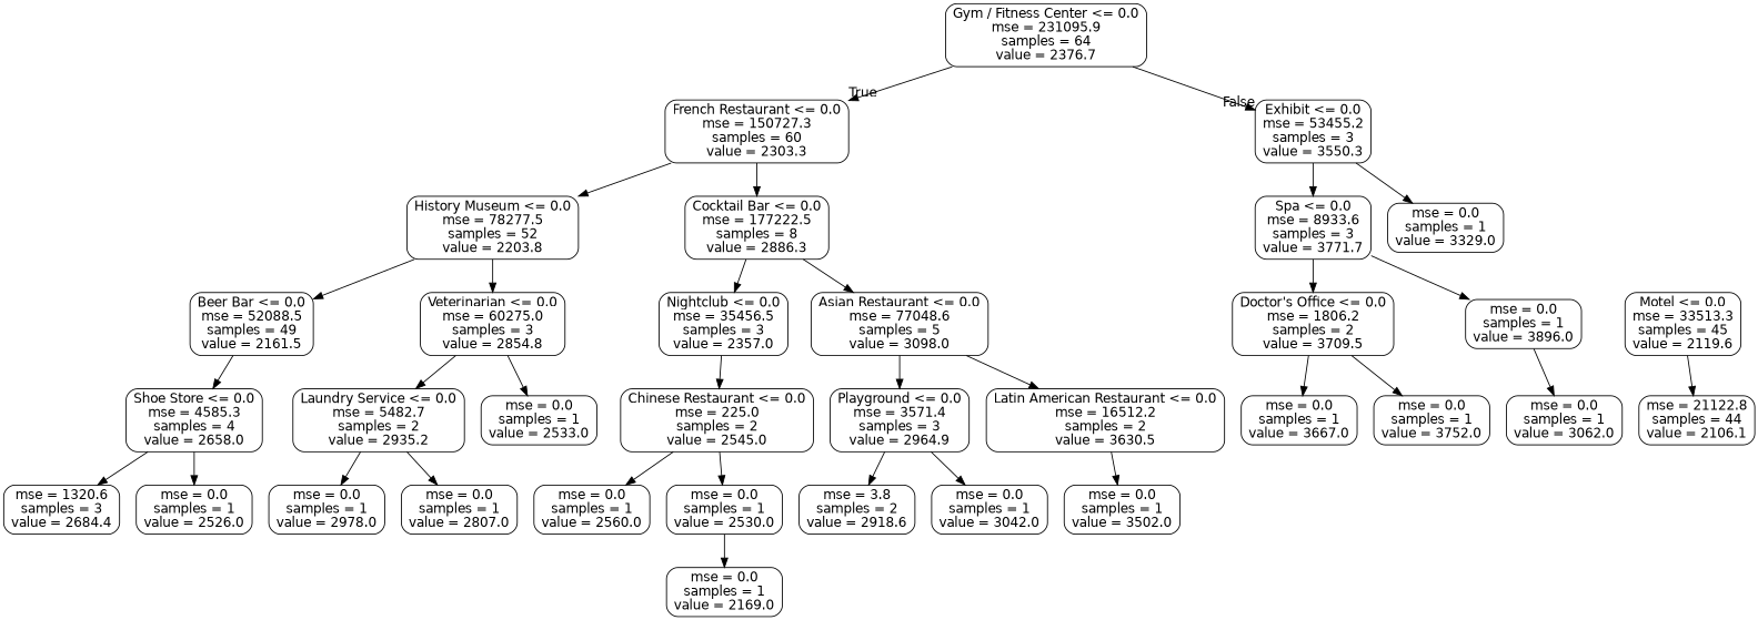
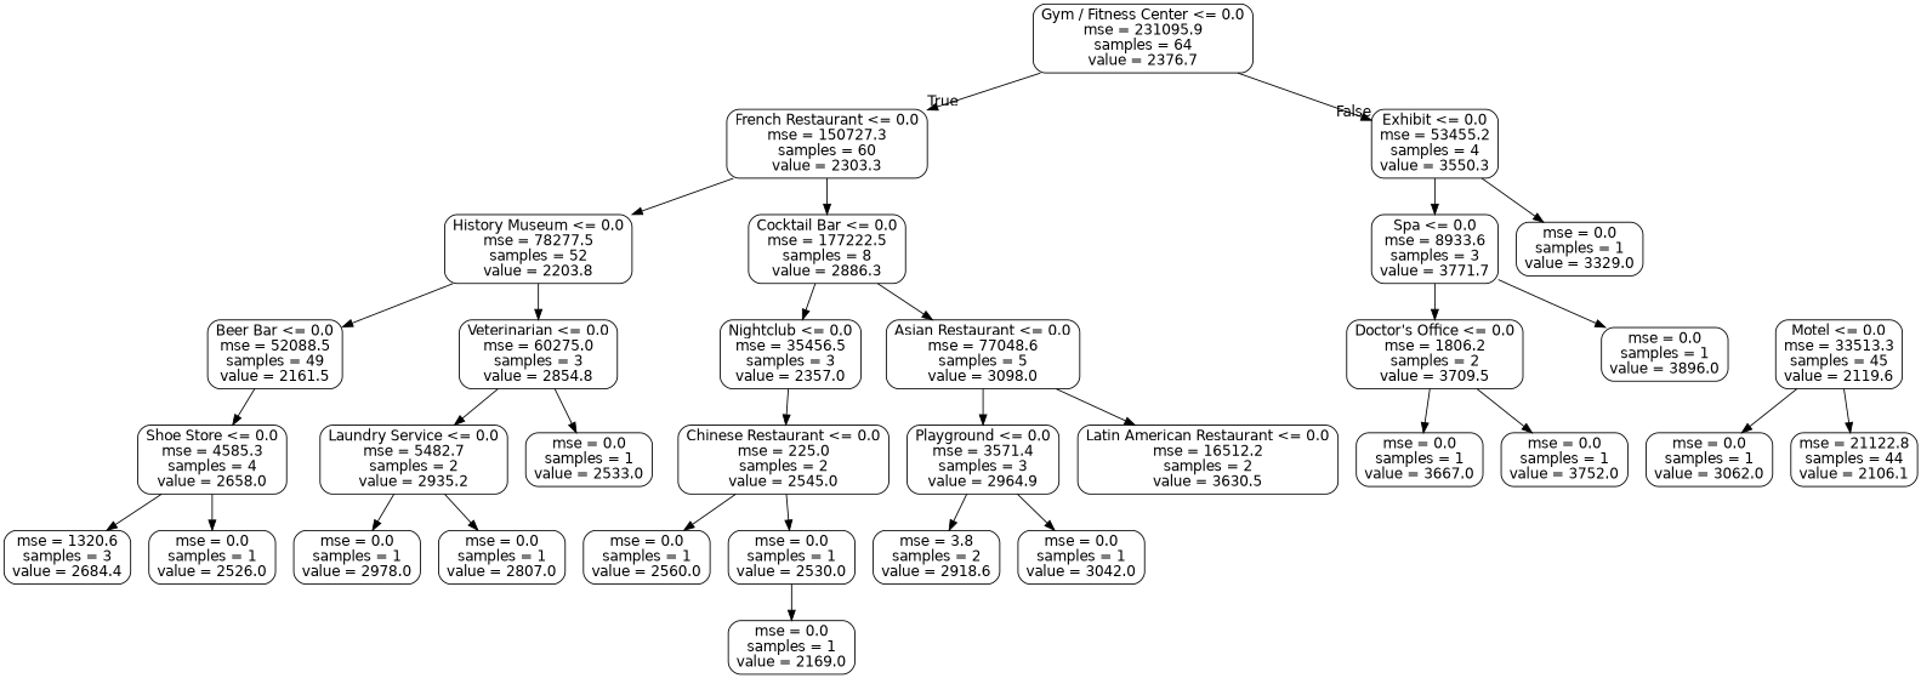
  digraph {
    node [color=black fontname=helvetica shape=box style=rounded]
    edge [fontname=helvetica]
    n1 [label="Gym / Fitness Center <= 0.0\nmse = 231095.9\nsamples = 64\nvalue = 2376.7"]
    n2 [label="French Restaurant <= 0.0\nmse = 150727.3\nsamples = 60\nvalue = 2303.3"]
-   n3 [label="Exhibit <= 0.0\nmse = 53455.2\nsamples = 3\nvalue = 3550.3"]
+   n3 [label="Exhibit <= 0.0\nmse = 53455.2\nsamples = 4\nvalue = 3550.3"]
    n4 [label="History Museum <= 0.0\nmse = 78277.5\nsamples = 52\nvalue = 2203.8"]
    n5 [label="Cocktail Bar <= 0.0\nmse = 177222.5\nsamples = 8\nvalue = 2886.3"]
    n6 [label="Spa <= 0.0\nmse = 8933.6\nsamples = 3\nvalue = 3771.7"]
    n7 [label="mse = 0.0\nsamples = 1\nvalue = 3329.0"]
    n8 [label="Beer Bar <= 0.0\nmse = 52088.5\nsamples = 49\nvalue = 2161.5"]
    n9 [label="Veterinarian <= 0.0\nmse = 60275.0\nsamples = 3\nvalue = 2854.8"]
    n10 [label="Nightclub <= 0.0\nmse = 35456.5\nsamples = 3\nvalue = 2357.0"]
    n11 [label="Asian Restaurant <= 0.0\nmse = 77048.6\nsamples = 5\nvalue = 3098.0"]
    n12 [label="Shoe Store <= 0.0\nmse = 4585.3\nsamples = 4\nvalue = 2658.0"]
    n13 [label="Laundry Service <= 0.0\nmse = 5482.7\nsamples = 2\nvalue = 2935.2"]
    n14 [label="mse = 0.0\nsamples = 1\nvalue = 2533.0"]
    n15 [label="Motel <= 0.0\nmse = 33513.3\nsamples = 45\nvalue = 2119.6"]
    n16 [label="mse = 21122.8\nsamples = 44\nvalue = 2106.1"]
    n17 [label="mse = 0.0\nsamples = 1\nvalue = 3062.0"]
    n18 [label="mse = 1320.6\nsamples = 3\nvalue = 2684.4"]
    n19 [label="mse = 0.0\nsamples = 1\nvalue = 2526.0"]
    n20 [label="mse = 0.0\nsamples = 1\nvalue = 2978.0"]
    n21 [label="mse = 0.0\nsamples = 1\nvalue = 2807.0"]
    n22 [label="Chinese Restaurant <= 0.0\nmse = 225.0\nsamples = 2\nvalue = 2545.0"]
    n23 [label="Playground <= 0.0\nmse = 3571.4\nsamples = 3\nvalue = 2964.9"]
    n24 [label="Latin American Restaurant <= 0.0\nmse = 16512.2\nsamples = 2\nvalue = 3630.5"]
    n25 [label="mse = 0.0\nsamples = 1\nvalue = 2169.0"]
    n26 [label="mse = 0.0\nsamples = 1\nvalue = 2560.0"]
    n27 [label="mse = 0.0\nsamples = 1\nvalue = 2530.0"]
    n28 [label="mse = 3.8\nsamples = 2\nvalue = 2918.6"]
    n29 [label="mse = 0.0\nsamples = 1\nvalue = 3042.0"]
-   n30 [label="mse = 0.0\nsamples = 1\nvalue = 3502.0"]
    n31 [label="Doctor's Office <= 0.0\nmse = 1806.2\nsamples = 2\nvalue = 3709.5"]
    n32 [label="mse = 0.0\nsamples = 1\nvalue = 3896.0"]
    n33 [label="mse = 0.0\nsamples = 1\nvalue = 3667.0"]
    n34 [label="mse = 0.0\nsamples = 1\nvalue = 3752.0"]
    n1 -> n2 [headlabel=True labelangle=45 labeldistance=2.5]
    n1 -> n3 [headlabel=False labelangle=-45 labeldistance=2.5]
    n2 -> n4
    n2 -> n5
    n3 -> n6
    n3 -> n7
    n4 -> n8
    n4 -> n9
    n5 -> n10
    n5 -> n11
    n6 -> n31
    n6 -> n32
    n8 -> n12
    n9 -> n13
    n9 -> n14
    n10 -> n22
    n11 -> n23
    n11 -> n24
    n12 -> n18
    n12 -> n19
    n13 -> n20
    n13 -> n21
    n15 -> n16
-   n32 -> n17
+   n15 -> n17
    n22 -> n26
    n22 -> n27
    n23 -> n28
    n23 -> n29
-   n24 -> n30
    n27 -> n25
    n31 -> n33
    n31 -> n34
  }
